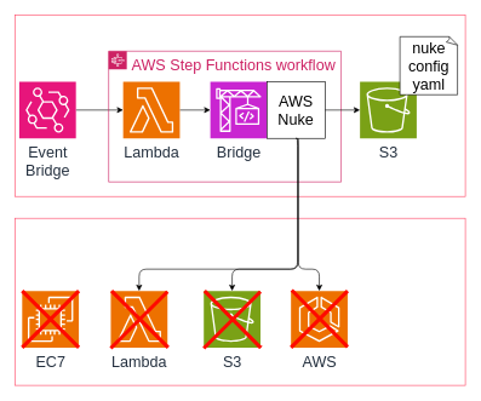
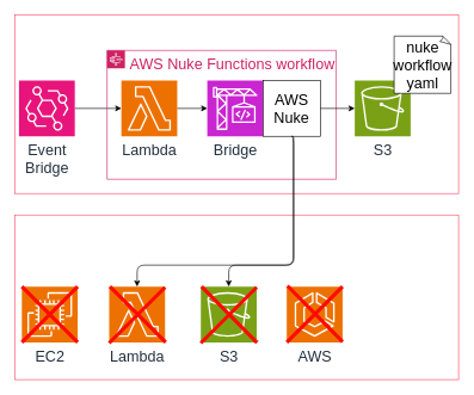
  <mxCell id="0" />
  <mxCell id="1" parent="0" />
  <mxCell id="2" value="" style="rounded=0;whiteSpace=wrap;html=1;gradientColor=none;fillColor=none;strokeColor=#FF4766;fontSize=21;" parent="1" vertex="1"><mxGeometry x="20" y="20" width="620" height="250" as="geometry" /></mxCell>
  <mxCell id="3" value="" style="rounded=0;whiteSpace=wrap;html=1;gradientColor=none;fillColor=none;strokeColor=#FF4766;fontSize=21;" parent="1" vertex="1"><mxGeometry x="20" y="300" width="620" height="230" as="geometry" /></mxCell>
  <mxCell id="4" value="S3" style="sketch=0;points=[[0,0,0],[0.25,0,0],[0.5,0,0],[0.75,0,0],[1,0,0],[0,1,0],[0.25,1,0],[0.5,1,0],[0.75,1,0],[1,1,0],[0,0.25,0],[0,0.5,0],[0,0.75,0],[1,0.25,0],[1,0.5,0],[1,0.75,0]];outlineConnect=0;fontColor=#232F3E;fillColor=#7AA116;strokeColor=#ffffff;dashed=0;verticalLabelPosition=bottom;verticalAlign=top;align=center;html=1;fontSize=21;fontStyle=0;aspect=fixed;shape=mxgraph.aws4.resourceIcon;resIcon=mxgraph.aws4.s3;" vertex="1" parent="1"><mxGeometry x="280" y="400" width="78" height="78" as="geometry" /></mxCell>
- <mxCell id="5" value="EC7" style="sketch=0;points=[[0,0,0],[0.25,0,0],[0.5,0,0],[0.75,0,0],[1,0,0],[0,1,0],[0.25,1,0],[0.5,1,0],[0.75,1,0],[1,1,0],[0,0.25,0],[0,0.5,0],[0,0.75,0],[1,0.25,0],[1,0.5,0],[1,0.75,0]];outlineConnect=0;fontColor=#232F3E;fillColor=#ED7100;strokeColor=#ffffff;dashed=0;verticalLabelPosition=bottom;verticalAlign=top;align=center;html=1;fontSize=21;fontStyle=0;aspect=fixed;shape=mxgraph.aws4.resourceIcon;resIcon=mxgraph.aws4.ec2;" parent="1" vertex="1"><mxGeometry x="30" y="400" width="78" height="78" as="geometry" /></mxCell>
+ <mxCell id="5" value="EC2" style="sketch=0;points=[[0,0,0],[0.25,0,0],[0.5,0,0],[0.75,0,0],[1,0,0],[0,1,0],[0.25,1,0],[0.5,1,0],[0.75,1,0],[1,1,0],[0,0.25,0],[0,0.5,0],[0,0.75,0],[1,0.25,0],[1,0.5,0],[1,0.75,0]];outlineConnect=0;fontColor=#232F3E;fillColor=#ED7100;strokeColor=#ffffff;dashed=0;verticalLabelPosition=bottom;verticalAlign=top;align=center;html=1;fontSize=21;fontStyle=0;aspect=fixed;shape=mxgraph.aws4.resourceIcon;resIcon=mxgraph.aws4.ec2;" parent="1" vertex="1"><mxGeometry x="30" y="400" width="78" height="78" as="geometry" /></mxCell>
  <mxCell id="6" value="" style="edgeStyle=none;html=1;fontSize=21;" edge="1" parent="1" source="7" target="13"><mxGeometry relative="1" as="geometry" /></mxCell>
  <mxCell id="7" value="Event&lt;div&gt;Bridge&lt;/div&gt;" style="sketch=0;points=[[0,0,0],[0.25,0,0],[0.5,0,0],[0.75,0,0],[1,0,0],[0,1,0],[0.25,1,0],[0.5,1,0],[0.75,1,0],[1,1,0],[0,0.25,0],[0,0.5,0],[0,0.75,0],[1,0.25,0],[1,0.5,0],[1,0.75,0]];outlineConnect=0;fontColor=#232F3E;fillColor=#E7157B;strokeColor=#ffffff;dashed=0;verticalLabelPosition=bottom;verticalAlign=top;align=center;html=1;fontSize=21;fontStyle=0;aspect=fixed;shape=mxgraph.aws4.resourceIcon;resIcon=mxgraph.aws4.eventbridge;" vertex="1" parent="1"><mxGeometry x="26" y="112" width="78" height="78" as="geometry" /></mxCell>
  <mxCell id="8" value="Lambda" style="sketch=0;points=[[0,0,0],[0.25,0,0],[0.5,0,0],[0.75,0,0],[1,0,0],[0,1,0],[0.25,1,0],[0.5,1,0],[0.75,1,0],[1,1,0],[0,0.25,0],[0,0.5,0],[0,0.75,0],[1,0.25,0],[1,0.5,0],[1,0.75,0]];outlineConnect=0;fontColor=#232F3E;fillColor=#ED7100;strokeColor=#ffffff;dashed=0;verticalLabelPosition=bottom;verticalAlign=top;align=center;html=1;fontSize=21;fontStyle=0;aspect=fixed;shape=mxgraph.aws4.resourceIcon;resIcon=mxgraph.aws4.lambda;" vertex="1" parent="1"><mxGeometry x="152" y="400" width="78" height="78" as="geometry" /></mxCell>
- <mxCell id="9" value="AWS Step Functions workflow" style="points=[[0,0],[0.25,0],[0.5,0],[0.75,0],[1,0],[1,0.25],[1,0.5],[1,0.75],[1,1],[0.75,1],[0.5,1],[0.25,1],[0,1],[0,0.75],[0,0.5],[0,0.25]];outlineConnect=0;gradientColor=none;html=1;whiteSpace=wrap;fontSize=21;fontStyle=0;container=1;pointerEvents=0;collapsible=0;recursiveResize=0;shape=mxgraph.aws4.group;grIcon=mxgraph.aws4.group_aws_step_functions_workflow;strokeColor=#CD2264;fillColor=none;verticalAlign=top;align=left;spacingLeft=30;fontColor=#CD2264;dashed=0;" vertex="1" parent="1"><mxGeometry x="149" y="70" width="320" height="180" as="geometry" /></mxCell>
+ <mxCell id="9" value="AWS Nuke Functions workflow" style="points=[[0,0],[0.25,0],[0.5,0],[0.75,0],[1,0],[1,0.25],[1,0.5],[1,0.75],[1,1],[0.75,1],[0.5,1],[0.25,1],[0,1],[0,0.75],[0,0.5],[0,0.25]];outlineConnect=0;gradientColor=none;html=1;whiteSpace=wrap;fontSize=21;fontStyle=0;container=1;pointerEvents=0;collapsible=0;recursiveResize=0;shape=mxgraph.aws4.group;grIcon=mxgraph.aws4.group_aws_step_functions_workflow;strokeColor=#CD2264;fillColor=none;verticalAlign=top;align=left;spacingLeft=30;fontColor=#CD2264;dashed=0;" vertex="1" parent="1"><mxGeometry x="149" y="70" width="320" height="180" as="geometry" /></mxCell>
  <mxCell id="10" value="Bridge" style="sketch=0;points=[[0,0,0],[0.25,0,0],[0.5,0,0],[0.75,0,0],[1,0,0],[0,1,0],[0.25,1,0],[0.5,1,0],[0.75,1,0],[1,1,0],[0,0.25,0],[0,0.5,0],[0,0.75,0],[1,0.25,0],[1,0.5,0],[1,0.75,0]];outlineConnect=0;fontColor=#232F3E;fillColor=#C925D1;strokeColor=#ffffff;dashed=0;verticalLabelPosition=bottom;verticalAlign=top;align=center;html=1;fontSize=21;fontStyle=0;aspect=fixed;shape=mxgraph.aws4.resourceIcon;resIcon=mxgraph.aws4.codebuild;" vertex="1" parent="9"><mxGeometry x="140" y="42" width="78" height="78" as="geometry" /></mxCell>
  <mxCell id="11" value="AWS&lt;div&gt;Nuke&lt;/div&gt;" style="whiteSpace=wrap;html=1;fontSize=21;rounded=0;" vertex="1" parent="9"><mxGeometry x="218" y="42" width="80" height="78" as="geometry" /></mxCell>
  <mxCell id="12" value="" style="edgeStyle=none;html=1;fontSize=21;" edge="1" parent="1" source="13" target="10"><mxGeometry relative="1" as="geometry" /></mxCell>
  <mxCell id="13" value="Lambda" style="sketch=0;points=[[0,0,0],[0.25,0,0],[0.5,0,0],[0.75,0,0],[1,0,0],[0,1,0],[0.25,1,0],[0.5,1,0],[0.75,1,0],[1,1,0],[0,0.25,0],[0,0.5,0],[0,0.75,0],[1,0.25,0],[1,0.5,0],[1,0.75,0]];outlineConnect=0;fontColor=#232F3E;fillColor=#ED7100;strokeColor=#ffffff;dashed=0;verticalLabelPosition=bottom;verticalAlign=top;align=center;html=1;fontSize=21;fontStyle=0;aspect=fixed;shape=mxgraph.aws4.resourceIcon;resIcon=mxgraph.aws4.lambda;" vertex="1" parent="1"><mxGeometry x="169" y="112" width="78" height="78" as="geometry" /></mxCell>
  <mxCell id="14" value="S3" style="sketch=0;points=[[0,0,0],[0.25,0,0],[0.5,0,0],[0.75,0,0],[1,0,0],[0,1,0],[0.25,1,0],[0.5,1,0],[0.75,1,0],[1,1,0],[0,0.25,0],[0,0.5,0],[0,0.75,0],[1,0.25,0],[1,0.5,0],[1,0.75,0]];outlineConnect=0;fontColor=#232F3E;fillColor=#7AA116;strokeColor=#ffffff;dashed=0;verticalLabelPosition=bottom;verticalAlign=top;align=center;html=1;fontSize=21;fontStyle=0;aspect=fixed;shape=mxgraph.aws4.resourceIcon;resIcon=mxgraph.aws4.s3;labelPosition=center;" vertex="1" parent="1"><mxGeometry x="495" y="112" width="78" height="78" as="geometry" /></mxCell>
  <mxCell id="15" style="edgeStyle=orthogonalEdgeStyle;html=1;entryX=0.5;entryY=0;entryDx=0;entryDy=0;entryPerimeter=0;exitX=0.5;exitY=1;exitDx=0;exitDy=0;fontSize=21;" edge="1" parent="1" source="11" target="8"><mxGeometry relative="1" as="geometry"><Array as="points"><mxPoint x="409" y="370" /><mxPoint x="191" y="370" /></Array></mxGeometry></mxCell>
  <mxCell id="16" value="" style="endArrow=none;html=1;fontColor=#FF3333;fillColor=#f8cecc;strokeColor=light-dark(#fe0a01, #d7817e);strokeWidth=5;entryX=1;entryY=0;entryDx=0;entryDy=0;entryPerimeter=0;" edge="1" parent="1" target="5"><mxGeometry width="50" height="50" relative="1" as="geometry"><mxPoint x="30" y="478" as="sourcePoint" /><mxPoint x="80" y="428" as="targetPoint" /></mxGeometry></mxCell>
  <mxCell id="17" value="" style="endArrow=none;html=1;fontColor=#FF3333;fillColor=#f8cecc;strokeColor=light-dark(#fe0a01, #d7817e);strokeWidth=5;entryX=1;entryY=0;entryDx=0;entryDy=0;entryPerimeter=0;" edge="1" parent="1"><mxGeometry width="50" height="50" relative="1" as="geometry"><mxPoint x="152" y="479" as="sourcePoint" /><mxPoint x="230" y="401" as="targetPoint" /></mxGeometry></mxCell>
  <mxCell id="18" value="" style="endArrow=none;html=1;fontColor=#FF3333;fillColor=#f8cecc;strokeColor=light-dark(#fe0a01, #d7817e);strokeWidth=5;entryX=1;entryY=0;entryDx=0;entryDy=0;entryPerimeter=0;" edge="1" parent="1"><mxGeometry width="50" height="50" relative="1" as="geometry"><mxPoint x="280" y="479" as="sourcePoint" /><mxPoint x="358" y="401" as="targetPoint" /></mxGeometry></mxCell>
  <mxCell id="19" value="" style="endArrow=none;html=1;fontColor=#FF3333;fillColor=#f8cecc;strokeColor=light-dark(#fe0a01, #d7817e);strokeWidth=5;entryX=1;entryY=1;entryDx=0;entryDy=0;entryPerimeter=0;" edge="1" parent="1" target="5"><mxGeometry width="50" height="50" relative="1" as="geometry"><mxPoint x="30" y="400" as="sourcePoint" /><mxPoint x="10" y="520" as="targetPoint" /></mxGeometry></mxCell>
  <mxCell id="20" value="" style="endArrow=none;html=1;fontColor=#FF3333;fillColor=#f8cecc;strokeColor=light-dark(#fe0a01, #d7817e);strokeWidth=5;entryX=1;entryY=1;entryDx=0;entryDy=0;entryPerimeter=0;" edge="1" parent="1"><mxGeometry width="50" height="50" relative="1" as="geometry"><mxPoint x="153" y="400" as="sourcePoint" /><mxPoint x="231" y="478" as="targetPoint" /></mxGeometry></mxCell>
  <mxCell id="21" value="" style="endArrow=none;html=1;fontColor=#FF3333;fillColor=#f8cecc;strokeColor=light-dark(#fe0a01, #d7817e);strokeWidth=5;entryX=1;entryY=1;entryDx=0;entryDy=0;entryPerimeter=0;" edge="1" parent="1" source="4"><mxGeometry width="50" height="50" relative="1" as="geometry"><mxPoint x="281" y="400" as="sourcePoint" /><mxPoint x="359" y="478" as="targetPoint" /></mxGeometry></mxCell>
- <mxCell id="22" value="&lt;font style=&quot;font-size: 21px;&quot;&gt;nuke&lt;/font&gt;&lt;div&gt;&lt;font style=&quot;font-size: 21px;&quot;&gt;config&lt;/font&gt;&lt;/div&gt;&lt;div&gt;&lt;font style=&quot;font-size: 21px;&quot;&gt;yaml&lt;/font&gt;&lt;/div&gt;" style="whiteSpace=wrap;html=1;shape=mxgraph.basic.document" vertex="1" parent="1"><mxGeometry x="550" y="50" width="80" height="80" as="geometry" /></mxCell>
+ <mxCell id="22" value="&lt;font style=&quot;font-size: 21px;&quot;&gt;nuke&lt;/font&gt;&lt;div&gt;&lt;font style=&quot;font-size: 21px;&quot;&gt;workflow&lt;/font&gt;&lt;/div&gt;&lt;div&gt;&lt;font style=&quot;font-size: 21px;&quot;&gt;yaml&lt;/font&gt;&lt;/div&gt;" style="whiteSpace=wrap;html=1;shape=mxgraph.basic.document" vertex="1" parent="1"><mxGeometry x="550" y="50" width="80" height="80" as="geometry" /></mxCell>
  <mxCell id="23" value="" style="edgeStyle=none;html=1;" edge="1" parent="1" source="11" target="14"><mxGeometry relative="1" as="geometry" /></mxCell>
  <mxCell id="24" value="" style="endArrow=none;html=1;fontColor=#FF3333;fillColor=#f8cecc;strokeColor=light-dark(#fe0a01, #d7817e);strokeWidth=5;entryX=1;entryY=1;entryDx=0;entryDy=0;entryPerimeter=0;" edge="1" parent="1" target="4"><mxGeometry width="50" height="50" relative="1" as="geometry"><mxPoint x="281" y="400" as="sourcePoint" /><mxPoint x="359" y="478" as="targetPoint" /></mxGeometry></mxCell>
  <mxCell id="25" style="edgeStyle=orthogonalEdgeStyle;html=1;entryX=0.5;entryY=0;entryDx=0;entryDy=0;entryPerimeter=0;exitX=0.5;exitY=1;exitDx=0;exitDy=0;" edge="1" parent="1" source="11" target="4"><mxGeometry relative="1" as="geometry"><Array as="points"><mxPoint x="410" y="190" /><mxPoint x="410" y="370" /><mxPoint x="319" y="370" /></Array></mxGeometry></mxCell>
  <mxCell id="26" value="&lt;font style=&quot;font-size: 21px;&quot;&gt;AWS&lt;/font&gt;" style="sketch=0;points=[[0,0,0],[0.25,0,0],[0.5,0,0],[0.75,0,0],[1,0,0],[0,1,0],[0.25,1,0],[0.5,1,0],[0.75,1,0],[1,1,0],[0,0.25,0],[0,0.5,0],[0,0.75,0],[1,0.25,0],[1,0.5,0],[1,0.75,0]];outlineConnect=0;fontColor=#232F3E;fillColor=#ED7100;strokeColor=#ffffff;dashed=0;verticalLabelPosition=bottom;verticalAlign=top;align=center;html=1;fontSize=12;fontStyle=0;aspect=fixed;shape=mxgraph.aws4.resourceIcon;resIcon=mxgraph.aws4.ecs;" vertex="1" parent="1"><mxGeometry x="400" y="400" width="78" height="78" as="geometry" /></mxCell>
- <mxCell id="27" style="edgeStyle=orthogonalEdgeStyle;html=1;" edge="1" parent="1" source="11" target="26"><mxGeometry relative="1" as="geometry"><Array as="points"><mxPoint x="410" y="370" /><mxPoint x="439" y="370" /></Array></mxGeometry></mxCell>
  <mxCell id="28" value="" style="endArrow=none;html=1;fontColor=#FF3333;fillColor=#f8cecc;strokeColor=light-dark(#fe0a01, #d7817e);strokeWidth=5;entryX=1;entryY=0;entryDx=0;entryDy=0;entryPerimeter=0;" edge="1" parent="1"><mxGeometry width="50" height="50" relative="1" as="geometry"><mxPoint x="400" y="478" as="sourcePoint" /><mxPoint x="478" y="400" as="targetPoint" /></mxGeometry></mxCell>
  <mxCell id="29" value="" style="endArrow=none;html=1;fontColor=#FF3333;fillColor=#f8cecc;strokeColor=light-dark(#fe0a01, #d7817e);strokeWidth=5;entryX=1;entryY=1;entryDx=0;entryDy=0;entryPerimeter=0;" edge="1" parent="1"><mxGeometry width="50" height="50" relative="1" as="geometry"><mxPoint x="401" y="399" as="sourcePoint" /><mxPoint x="478" y="477" as="targetPoint" /></mxGeometry></mxCell>
